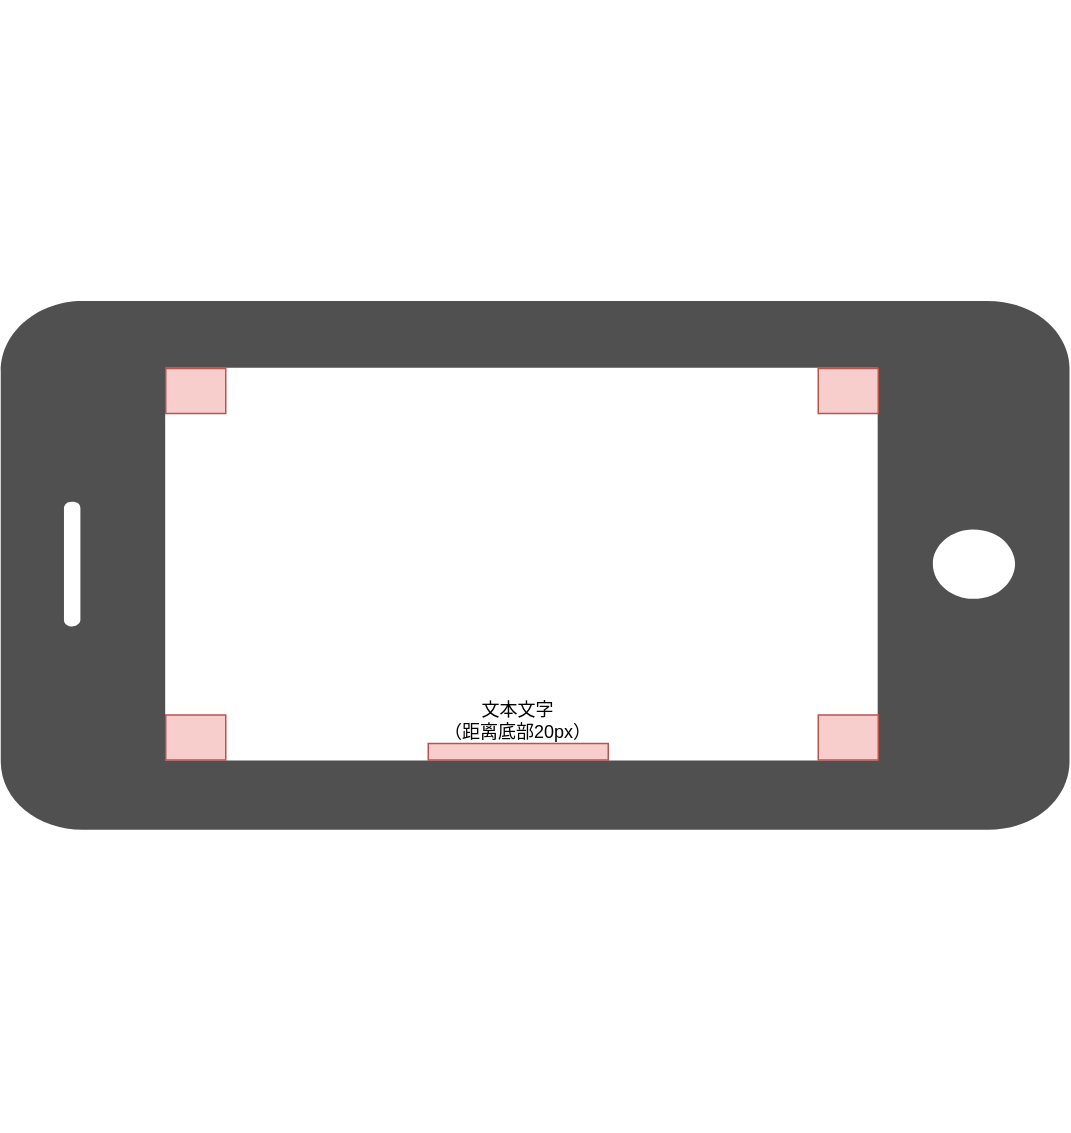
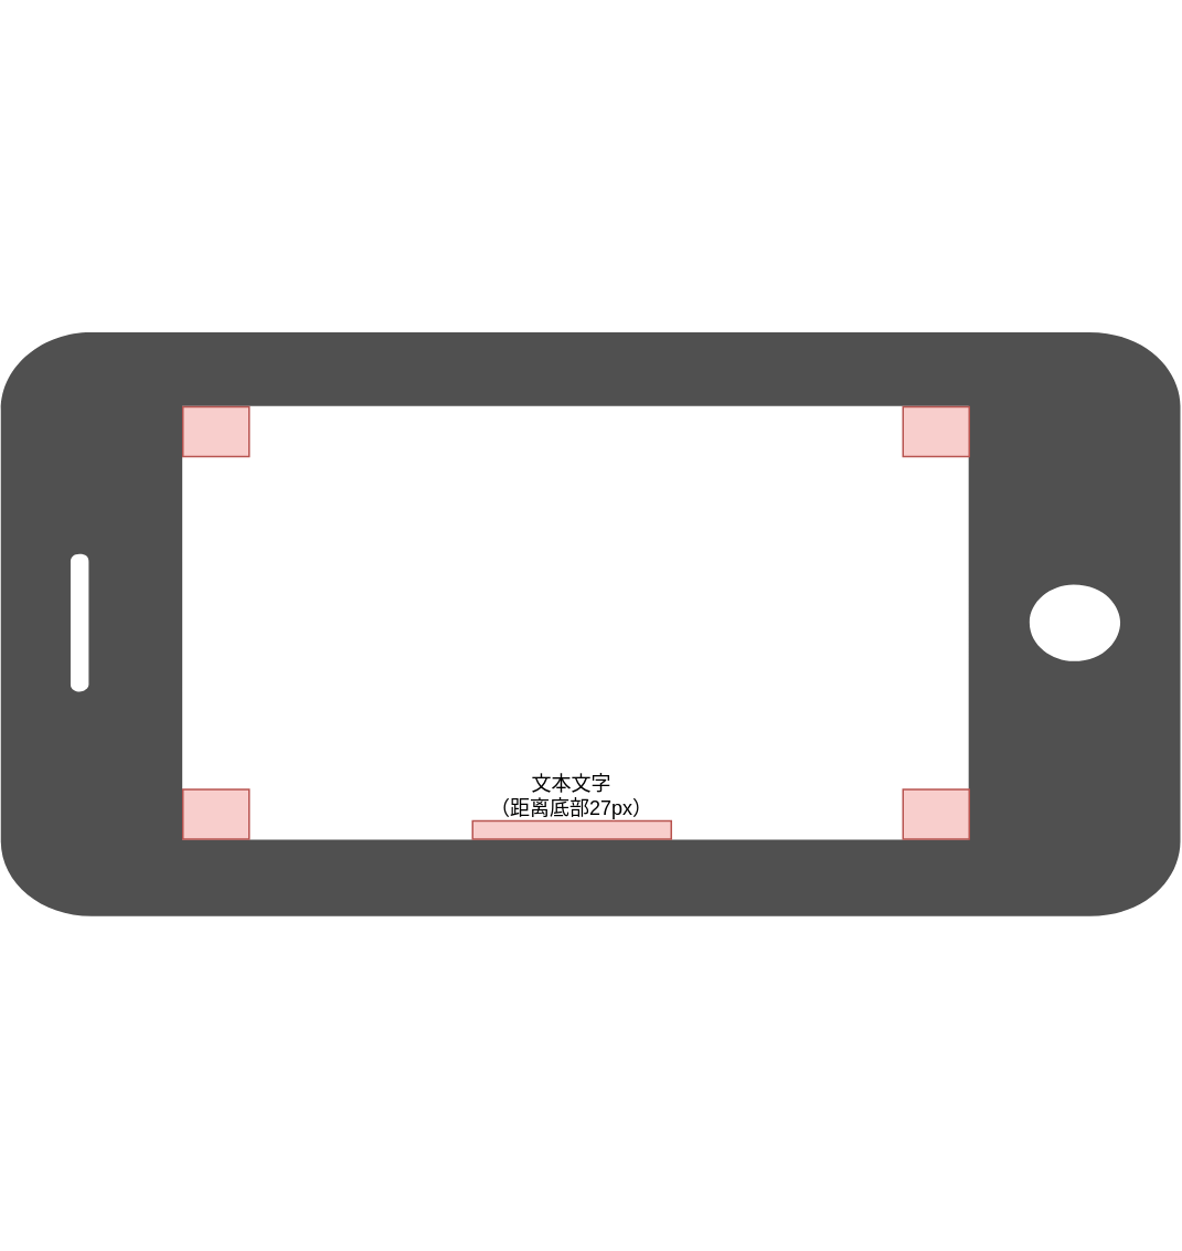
  <mxCell id="0" />
  <mxCell id="1" parent="0" />
  <mxCell id="2" value="" style="sketch=0;pointerEvents=1;shadow=0;dashed=0;html=1;strokeColor=none;fillColor=#505050;labelPosition=center;verticalLabelPosition=bottom;verticalAlign=top;outlineConnect=0;align=center;shape=mxgraph.office.devices.cell_phone_iphone_proportional;rotation=-90;" vertex="1" parent="1"><mxGeometry x="90" y="20" width="352.5" height="712.5" as="geometry" /></mxCell>
  <mxCell id="3" value="" style="rounded=0;whiteSpace=wrap;html=1;fillColor=#f8cecc;strokeColor=#b85450;" vertex="1" parent="1"><mxGeometry x="20" y="245" width="40" height="30" as="geometry" /></mxCell>
  <mxCell id="4" value="" style="rounded=0;whiteSpace=wrap;html=1;fillColor=#f8cecc;strokeColor=#b85450;" vertex="1" parent="1"><mxGeometry x="20" y="476" width="40" height="30" as="geometry" /></mxCell>
  <mxCell id="5" value="" style="rounded=0;whiteSpace=wrap;html=1;fillColor=#f8cecc;strokeColor=#b85450;" vertex="1" parent="1"><mxGeometry x="455" y="476" width="40" height="30" as="geometry" /></mxCell>
  <mxCell id="6" value="" style="rounded=0;whiteSpace=wrap;html=1;fillColor=#f8cecc;strokeColor=#b85450;" vertex="1" parent="1"><mxGeometry x="455" y="245" width="40" height="30" as="geometry" /></mxCell>
  <mxCell id="7" value="" style="rounded=0;whiteSpace=wrap;html=1;fillColor=#f8cecc;strokeColor=#b85450;" vertex="1" parent="1"><mxGeometry x="195" y="495" width="120" height="11" as="geometry" /></mxCell>
- <mxCell id="8" value="文本文字&lt;br&gt;（距离底部20px）" style="text;html=1;align=center;verticalAlign=middle;whiteSpace=wrap;rounded=0;" vertex="1" parent="1"><mxGeometry x="200" y="465" width="110" height="30" as="geometry" /></mxCell>
+ <mxCell id="8" value="文本文字&lt;br&gt;（距离底部27px）" style="text;html=1;align=center;verticalAlign=middle;whiteSpace=wrap;rounded=0;" vertex="1" parent="1"><mxGeometry x="200" y="465" width="110" height="30" as="geometry" /></mxCell>
